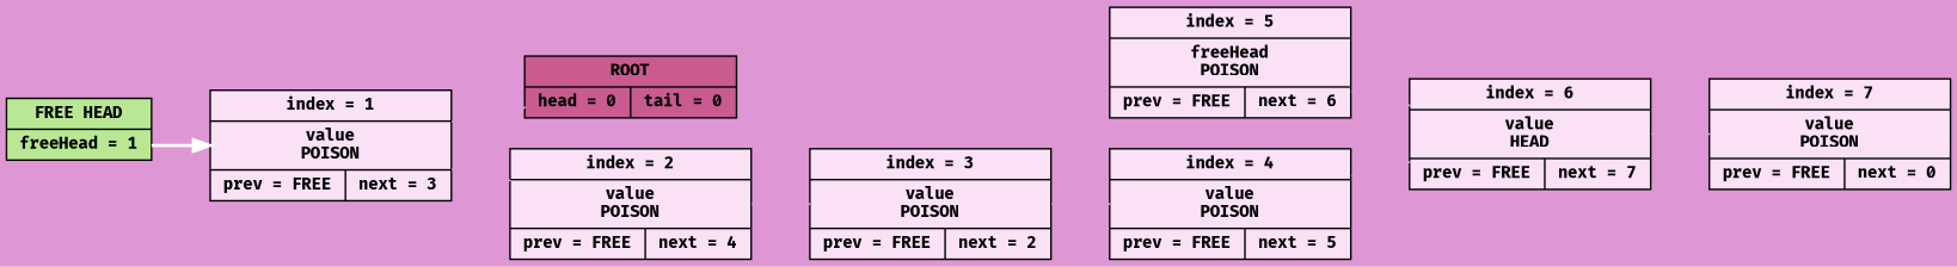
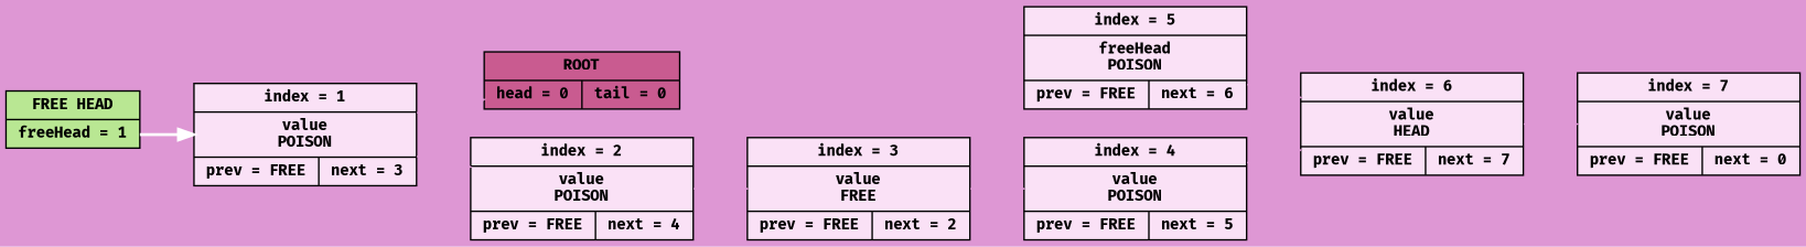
  digraph {
    bgcolor="#de97d4"
    rankdir=LR
    node [color="#000000" fillcolor="#fae1f6" fontname="Fira Code Bold" fontsize=10 shape=record style=filled]
    edge [color="#de97d4" weight=1000000000]
    n1 [fillcolor="#c95b90" label="ROOT|{<head>head = 0|<tail>tail = 0}"]
    n2 [label="index = 1|value\nPOISON|{prev = FREE|next = 3}"]
    n3 [label="index = 2|value\nPOISON|{prev = FREE|next = 4}"]
    n4 [fillcolor="#b9e793" label="FREE HEAD|<freeHead>freeHead = 1"]
-   n5 [label="index = 3|value\nPOISON|{prev = FREE|next = 2}"]
+   n5 [label="index = 3|value\nFREE|{prev = FREE|next = 2}"]
    n6 [label="index = 4|value\nPOISON|{prev = FREE|next = 5}"]
    n7 [label="index = 6|value\nHEAD|{prev = FREE|next = 7}"]
    n8 [label="index = 5|freeHead\nPOISON|{prev = FREE|next = 6}"]
    n9 [label="index = 7|value\nPOISON|{prev = FREE|next = 0}"]
    n2 -> n1
    n2 -> n3
    n3 -> n5
    n4 -> n2 [color=white style=bold tailport=freeHead weight=""]
    n5 -> n6
    n6 -> n7
    n7 -> n9
    n8 -> n7
  }
